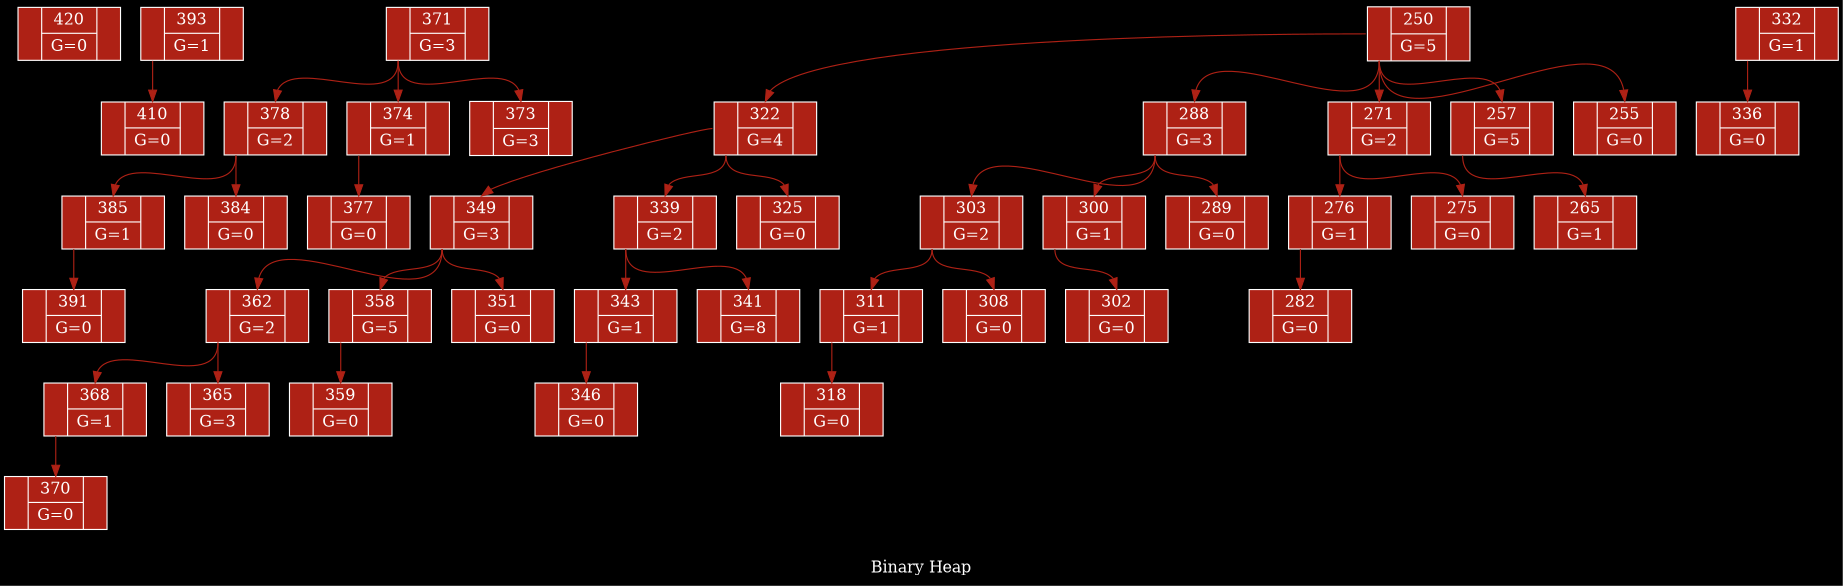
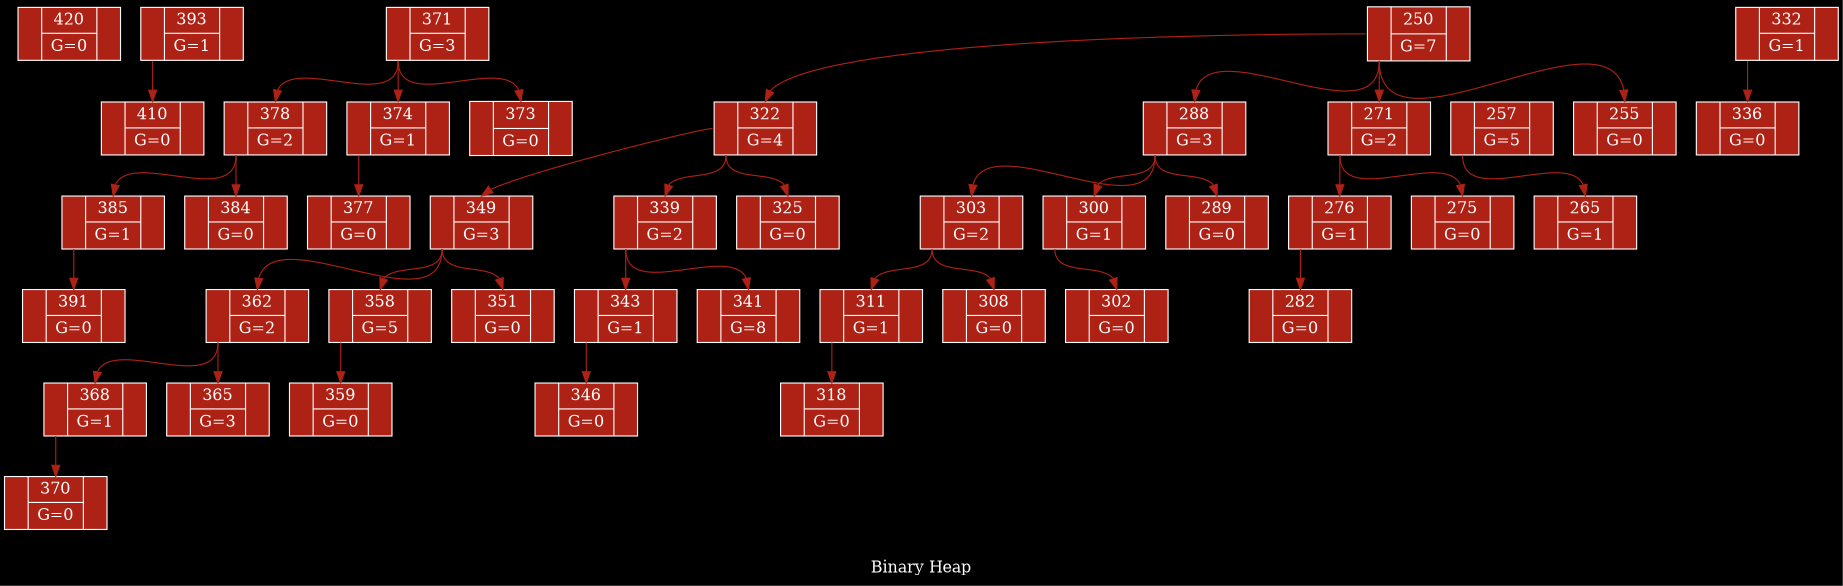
  digraph {
    bgcolor=black
    fontcolor=white
    label="Binary Heap"
    rankdir=TB
    node [color=white fillcolor="#AE2115" fontcolor=white shape=record style=filled]
    edge [color="#AE2115" headport=f1 tailport=f0]
    n1 [label="<f0> | {{<f1> 420} | G=0} | <f2> "]
    n2 [label="<f0> | {{<f1> 393} | G=1} | <f2> "]
    n3 [label="<f0> | {{<f1> 410} | G=0} | <f2> "]
    n4 [label="<f0> | {{<f1> 371} | G=3} | <f2> "]
    n5 [label="<f0> | {{<f1> 378} | G=2} | <f2> "]
    n6 [label="<f0> | {{<f1> 374} | G=1} | <f2> "]
-   n7 [label="<f0> | {{<f1> 373} | G=3} | <f2> "]
+   n7 [label="<f0> | {{<f1> 373} | G=0} | <f2> "]
    n8 [label="<f0> | {{<f1> 385} | G=1} | <f2> "]
    n9 [label="<f0> | {{<f1> 384} | G=0} | <f2> "]
    n10 [label="<f0> | {{<f1> 377} | G=0} | <f2> "]
    n11 [label="<f0> | {{<f1> 391} | G=0} | <f2> "]
-   n12 [label="<f0> | {{<f1> 250} | G=5} | <f2> "]
+   n12 [label="<f0> | {{<f1> 250} | G=7} | <f2> "]
    n13 [label="<f0> | {{<f1> 322} | G=4} | <f2> "]
    n14 [label="<f0> | {{<f1> 288} | G=3} | <f2> "]
    n15 [label="<f0> | {{<f1> 271} | G=2} | <f2> "]
    n16 [label="<f0> | {{<f1> 257} | G=5} | <f2> "]
    n17 [label="<f0> | {{<f1> 255} | G=0} | <f2> "]
    n18 [label="<f0> | {{<f1> 349} | G=3} | <f2> "]
    n19 [label="<f0> | {{<f1> 339} | G=2} | <f2> "]
    n20 [label="<f0> | {{<f1> 325} | G=0} | <f2> "]
    n21 [label="<f0> | {{<f1> 303} | G=2} | <f2> "]
    n22 [label="<f0> | {{<f1> 300} | G=1} | <f2> "]
    n23 [label="<f0> | {{<f1> 289} | G=0} | <f2> "]
    n24 [label="<f0> | {{<f1> 276} | G=1} | <f2> "]
    n25 [label="<f0> | {{<f1> 275} | G=0} | <f2> "]
    n26 [label="<f0> | {{<f1> 265} | G=1} | <f2> "]
    n27 [label="<f0> | {{<f1> 362} | G=2} | <f2> "]
    n28 [label="<f0> | {{<f1> 358} | G=5} | <f2> "]
    n29 [label="<f0> | {{<f1> 351} | G=0} | <f2> "]
    n30 [label="<f0> | {{<f1> 343} | G=1} | <f2> "]
    n31 [label="<f0> | {{<f1> 341} | G=8} | <f2> "]
    n32 [label="<f0> | {{<f1> 332} | G=1} | <f2> "]
    n33 [label="<f0> | {{<f1> 336} | G=0} | <f2> "]
    n34 [label="<f0> | {{<f1> 368} | G=1} | <f2> "]
    n35 [label="<f0> | {{<f1> 365} | G=3} | <f2> "]
    n36 [label="<f0> | {{<f1> 359} | G=0} | <f2> "]
    n37 [label="<f0> | {{<f1> 370} | G=0} | <f2> "]
    n38 [label="<f0> | {{<f1> 346} | G=0} | <f2> "]
    n39 [label="<f0> | {{<f1> 311} | G=1} | <f2> "]
    n40 [label="<f0> | {{<f1> 308} | G=0} | <f2> "]
    n41 [label="<f0> | {{<f1> 302} | G=0} | <f2> "]
    n42 [label="<f0> | {{<f1> 318} | G=0} | <f2> "]
    n43 [label="<f0> | {{<f1> 282} | G=0} | <f2> "]
    n2 -> n3
    n4 -> n5
    n4 -> n6
    n4 -> n7
    n5 -> n8
    n5 -> n9
    n6 -> n10
    n8 -> n11
    n12 -> n13
    n12 -> n14
    n12 -> n15
-   n12 -> n16
    n12 -> n17
    n13 -> n18
    n13 -> n19
    n13 -> n20
    n14 -> n21
    n14 -> n22
    n14 -> n23
    n15 -> n24
    n15 -> n25
    n16 -> n26
    n18 -> n27
    n18 -> n28
    n18 -> n29
    n19 -> n30
    n19 -> n31
    n21 -> n39
    n21 -> n40
    n22 -> n41
    n24 -> n43
    n27 -> n34
    n27 -> n35
    n28 -> n36
    n30 -> n38
    n32 -> n33
    n34 -> n37
    n39 -> n42
  }
